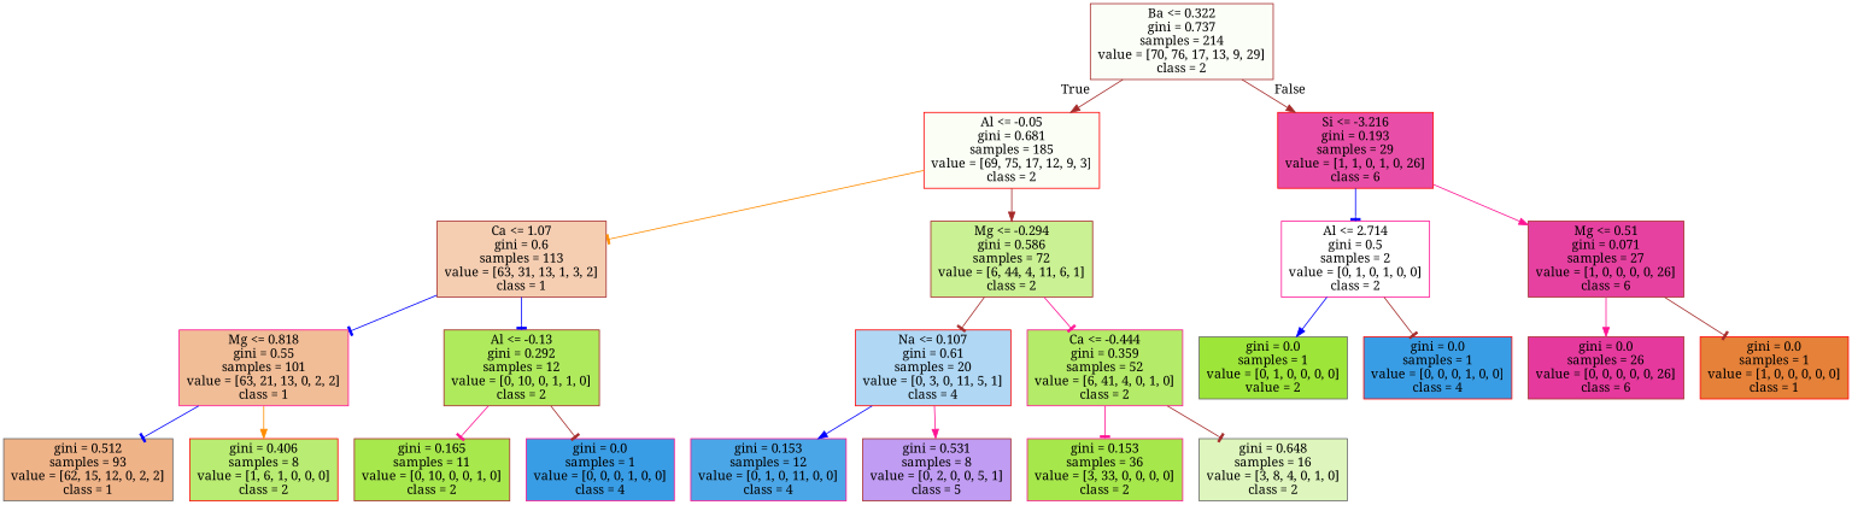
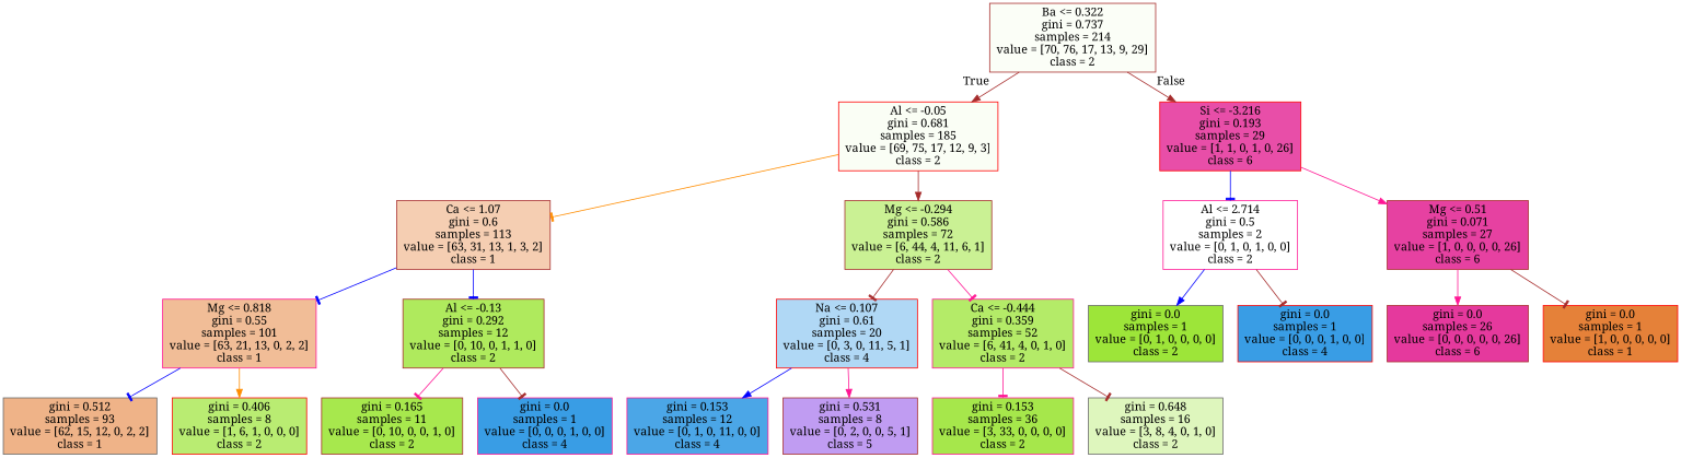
  digraph {
    fontname="Noto Serif"
    node [color=brown fillcolor="#399de5" fontname="Noto Serif" shape=box style=filled]
    edge [fontname="Noto Serif" color=brown arrowhead=tee]
    n1 [fillcolor="#fbfef7" label="Ba <= 0.322\ngini = 0.737\nsamples = 214\nvalue = [70, 76, 17, 13, 9, 29]\nclass = 2"]
    n2 [color=red fillcolor="#fafef5" label="Al <= -0.05\ngini = 0.681\nsamples = 185\nvalue = [69, 75, 17, 12, 9, 3]\nclass = 2"]
    n3 [color=red fillcolor="#e84ea8" label="Si <= -3.216\ngini = 0.193\nsamples = 29\nvalue = [1, 1, 0, 1, 0, 26]\nclass = 6"]
    n4 [fillcolor="#f5ceb2" label="Ca <= 1.07\ngini = 0.6\nsamples = 113\nvalue = [63, 31, 13, 1, 3, 2]\nclass = 1"]
    n5 [fillcolor="#caf194" label="Mg <= -0.294\ngini = 0.586\nsamples = 72\nvalue = [6, 44, 4, 11, 6, 1]\nclass = 2"]
    n6 [color=deeppink fillcolor="#f1bd97" label="Mg <= 0.818\ngini = 0.55\nsamples = 101\nvalue = [63, 21, 13, 0, 2, 2]\nclass = 1"]
    n7 [fillcolor="#afea5d" label="Al <= -0.13\ngini = 0.292\nsamples = 12\nvalue = [0, 10, 0, 1, 1, 0]\nclass = 2"]
    n8 [color=gray40 fillcolor="#efb388" label="gini = 0.512\nsamples = 93\nvalue = [62, 15, 12, 0, 2, 2]\nclass = 1"]
    n9 [color=red fillcolor="#b9ec72" label="gini = 0.406\nsamples = 8\nvalue = [1, 6, 1, 0, 0, 0]\nclass = 2"]
    n10 [fillcolor="#a7e84d" label="gini = 0.165\nsamples = 11\nvalue = [0, 10, 0, 0, 1, 0]\nclass = 2"]
    n11 [color=deeppink label="gini = 0.0\nsamples = 1\nvalue = [0, 0, 0, 1, 0, 0]\nclass = 4"]
    n12 [color=red fillcolor="#b0d8f5" label="Na <= 0.107\ngini = 0.61\nsamples = 20\nvalue = [0, 3, 0, 11, 5, 1]\nclass = 4"]
    n13 [color=deeppink fillcolor="#b4eb68" label="Ca <= -0.444\ngini = 0.359\nsamples = 52\nvalue = [6, 41, 4, 0, 1, 0]\nclass = 2"]
    n14 [color=deeppink fillcolor="#4ba6e7" label="gini = 0.153\nsamples = 12\nvalue = [0, 1, 0, 11, 0, 0]\nclass = 4"]
    n15 [fillcolor="#c09cf2" label="gini = 0.531\nsamples = 8\nvalue = [0, 2, 0, 0, 5, 1]\nclass = 5"]
    n16 [color=deeppink fillcolor="#a6e74b" label="gini = 0.153\nsamples = 36\nvalue = [3, 33, 0, 0, 0, 0]\nclass = 2"]
    n17 [color=gray40 fillcolor="#def6bd" label="gini = 0.648\nsamples = 16\nvalue = [3, 8, 4, 0, 1, 0]\nclass = 2"]
    n18 [color=deeppink fillcolor="#ffffff" label="Al <= 2.714\ngini = 0.5\nsamples = 2\nvalue = [0, 1, 0, 1, 0, 0]\nclass = 2"]
    n19 [fillcolor="#e641a1" label="Mg <= 0.51\ngini = 0.071\nsamples = 27\nvalue = [1, 0, 0, 0, 0, 26]\nclass = 6"]
-   n20 [color=gray40 fillcolor="#9de539" label="gini = 0.0\nsamples = 1\nvalue = [0, 1, 0, 0, 0, 0]\nvalue = 2"]
+   n20 [color=gray40 fillcolor="#9de539" label="gini = 0.0\nsamples = 1\nvalue = [0, 1, 0, 0, 0, 0]\nclass = 2"]
    n21 [color=red label="gini = 0.0\nsamples = 1\nvalue = [0, 0, 0, 1, 0, 0]\nclass = 4"]
    n22 [fillcolor="#e5399d" label="gini = 0.0\nsamples = 26\nvalue = [0, 0, 0, 0, 0, 26]\nclass = 6"]
    n23 [color=red fillcolor="#e58139" label="gini = 0.0\nsamples = 1\nvalue = [1, 0, 0, 0, 0, 0]\nclass = 1"]
    n1 -> n2 [headlabel=True labelangle=45 labeldistance=2.5 arrowhead=normal]
    n1 -> n3 [headlabel=False labelangle=-45 labeldistance=2.5 arrowhead=normal]
    n2 -> n4 [color=darkorange]
    n2 -> n5 [arrowhead=normal]
    n3 -> n18 [color=blue]
    n3 -> n19 [color=deeppink arrowhead=normal]
    n4 -> n6 [color=blue]
    n4 -> n7 [color=blue]
    n5 -> n12
    n5 -> n13 [color=deeppink]
    n6 -> n8 [color=blue]
    n6 -> n9 [color=darkorange arrowhead=normal]
    n7 -> n10 [color=deeppink]
    n7 -> n11
    n12 -> n14 [color=blue arrowhead=normal]
    n12 -> n15 [color=deeppink arrowhead=normal]
    n13 -> n16 [color=deeppink]
    n13 -> n17
    n18 -> n20 [color=blue arrowhead=normal]
    n18 -> n21
    n19 -> n22 [color=deeppink arrowhead=normal]
    n19 -> n23
  }
